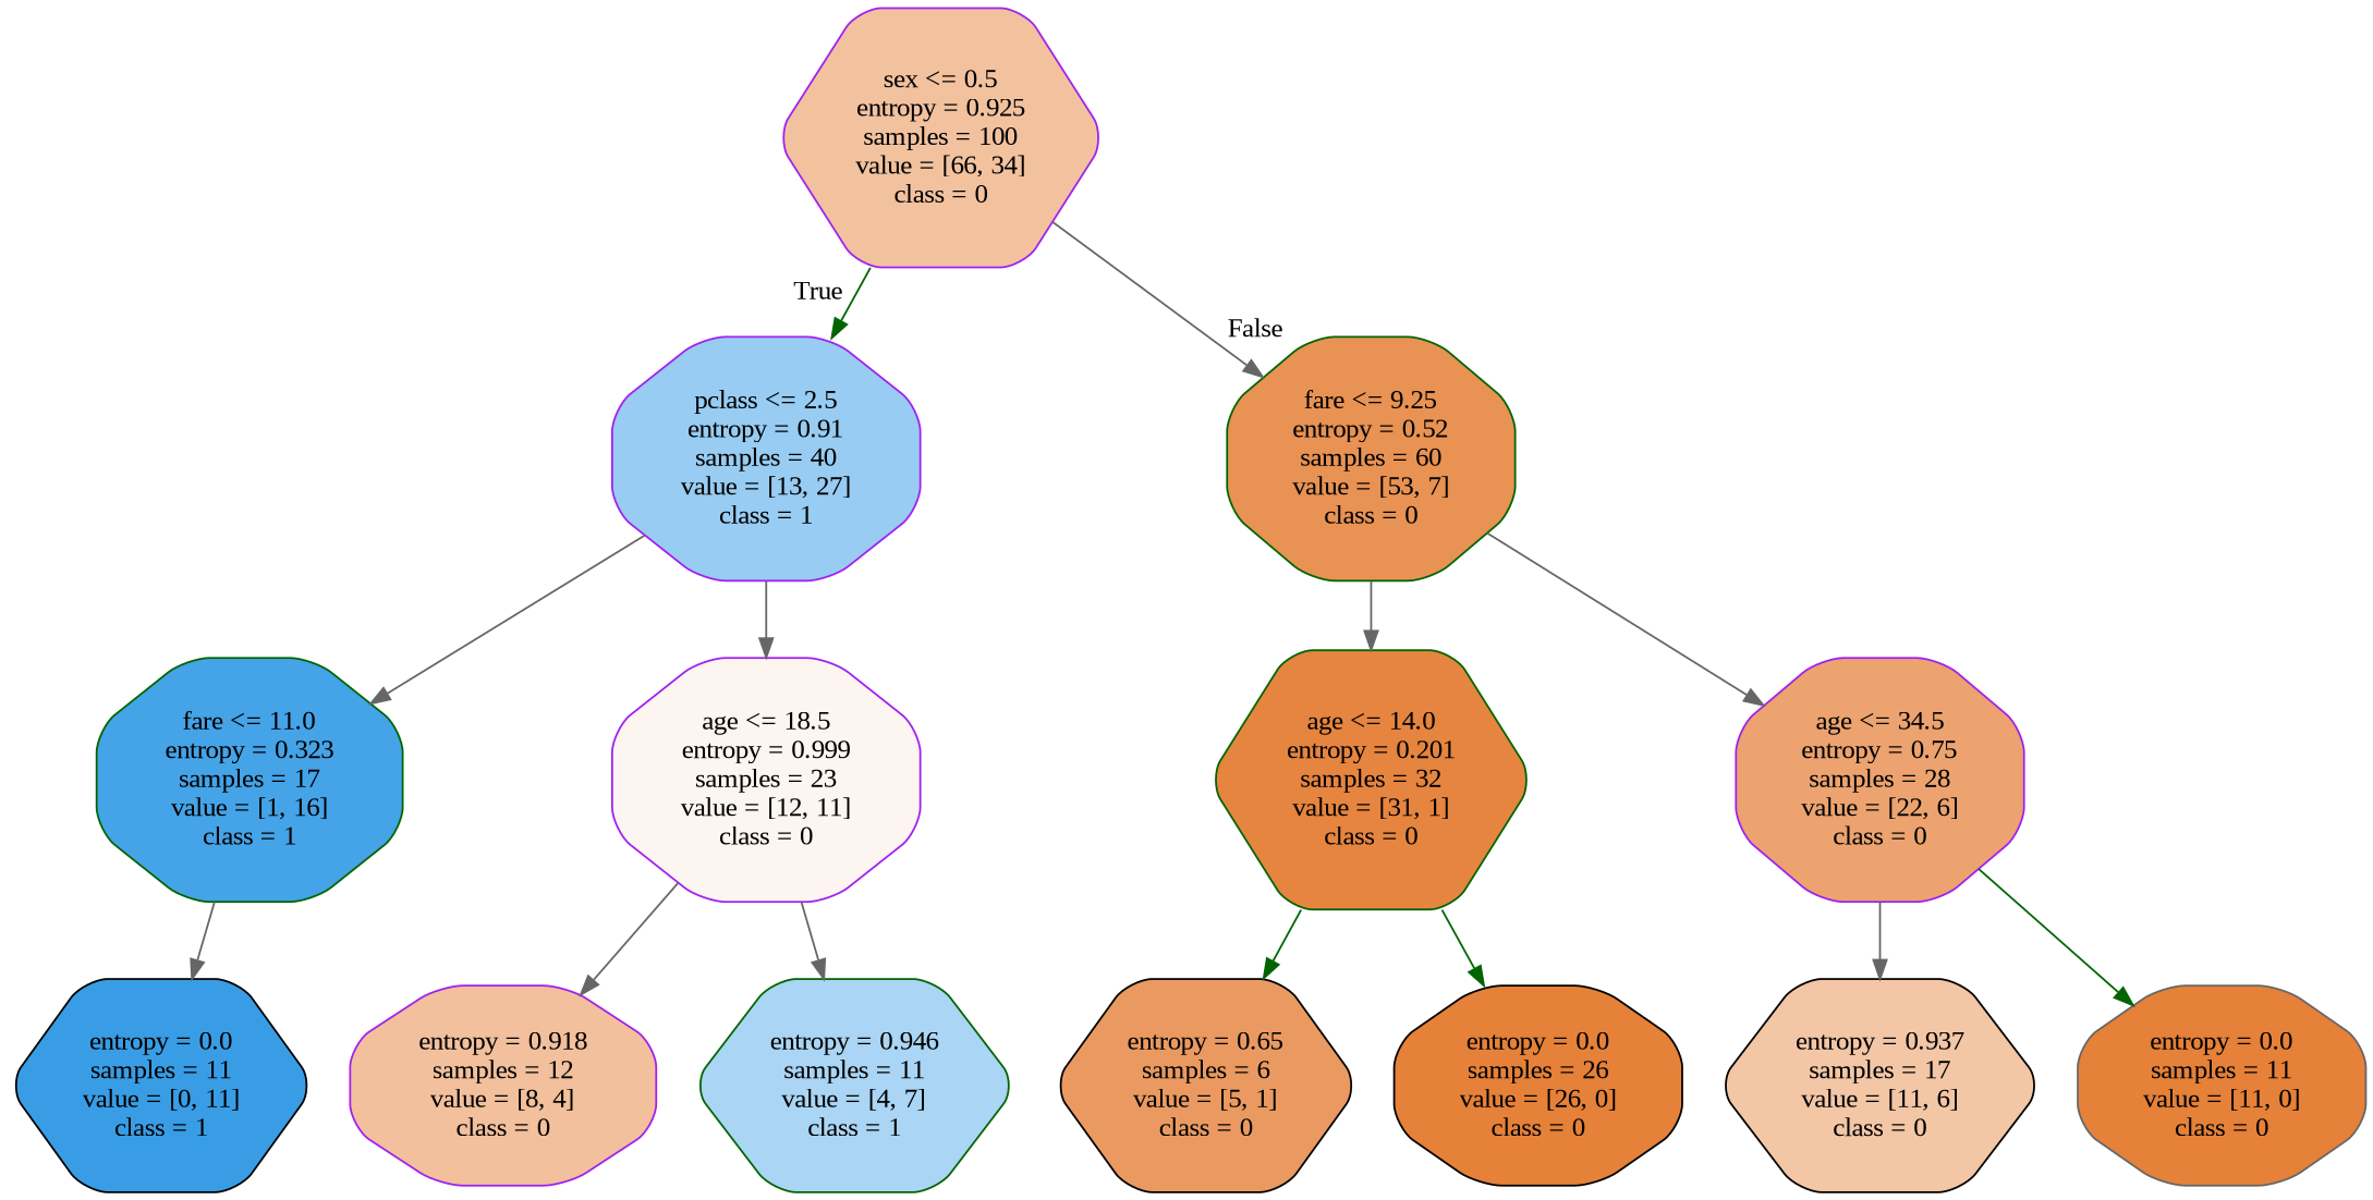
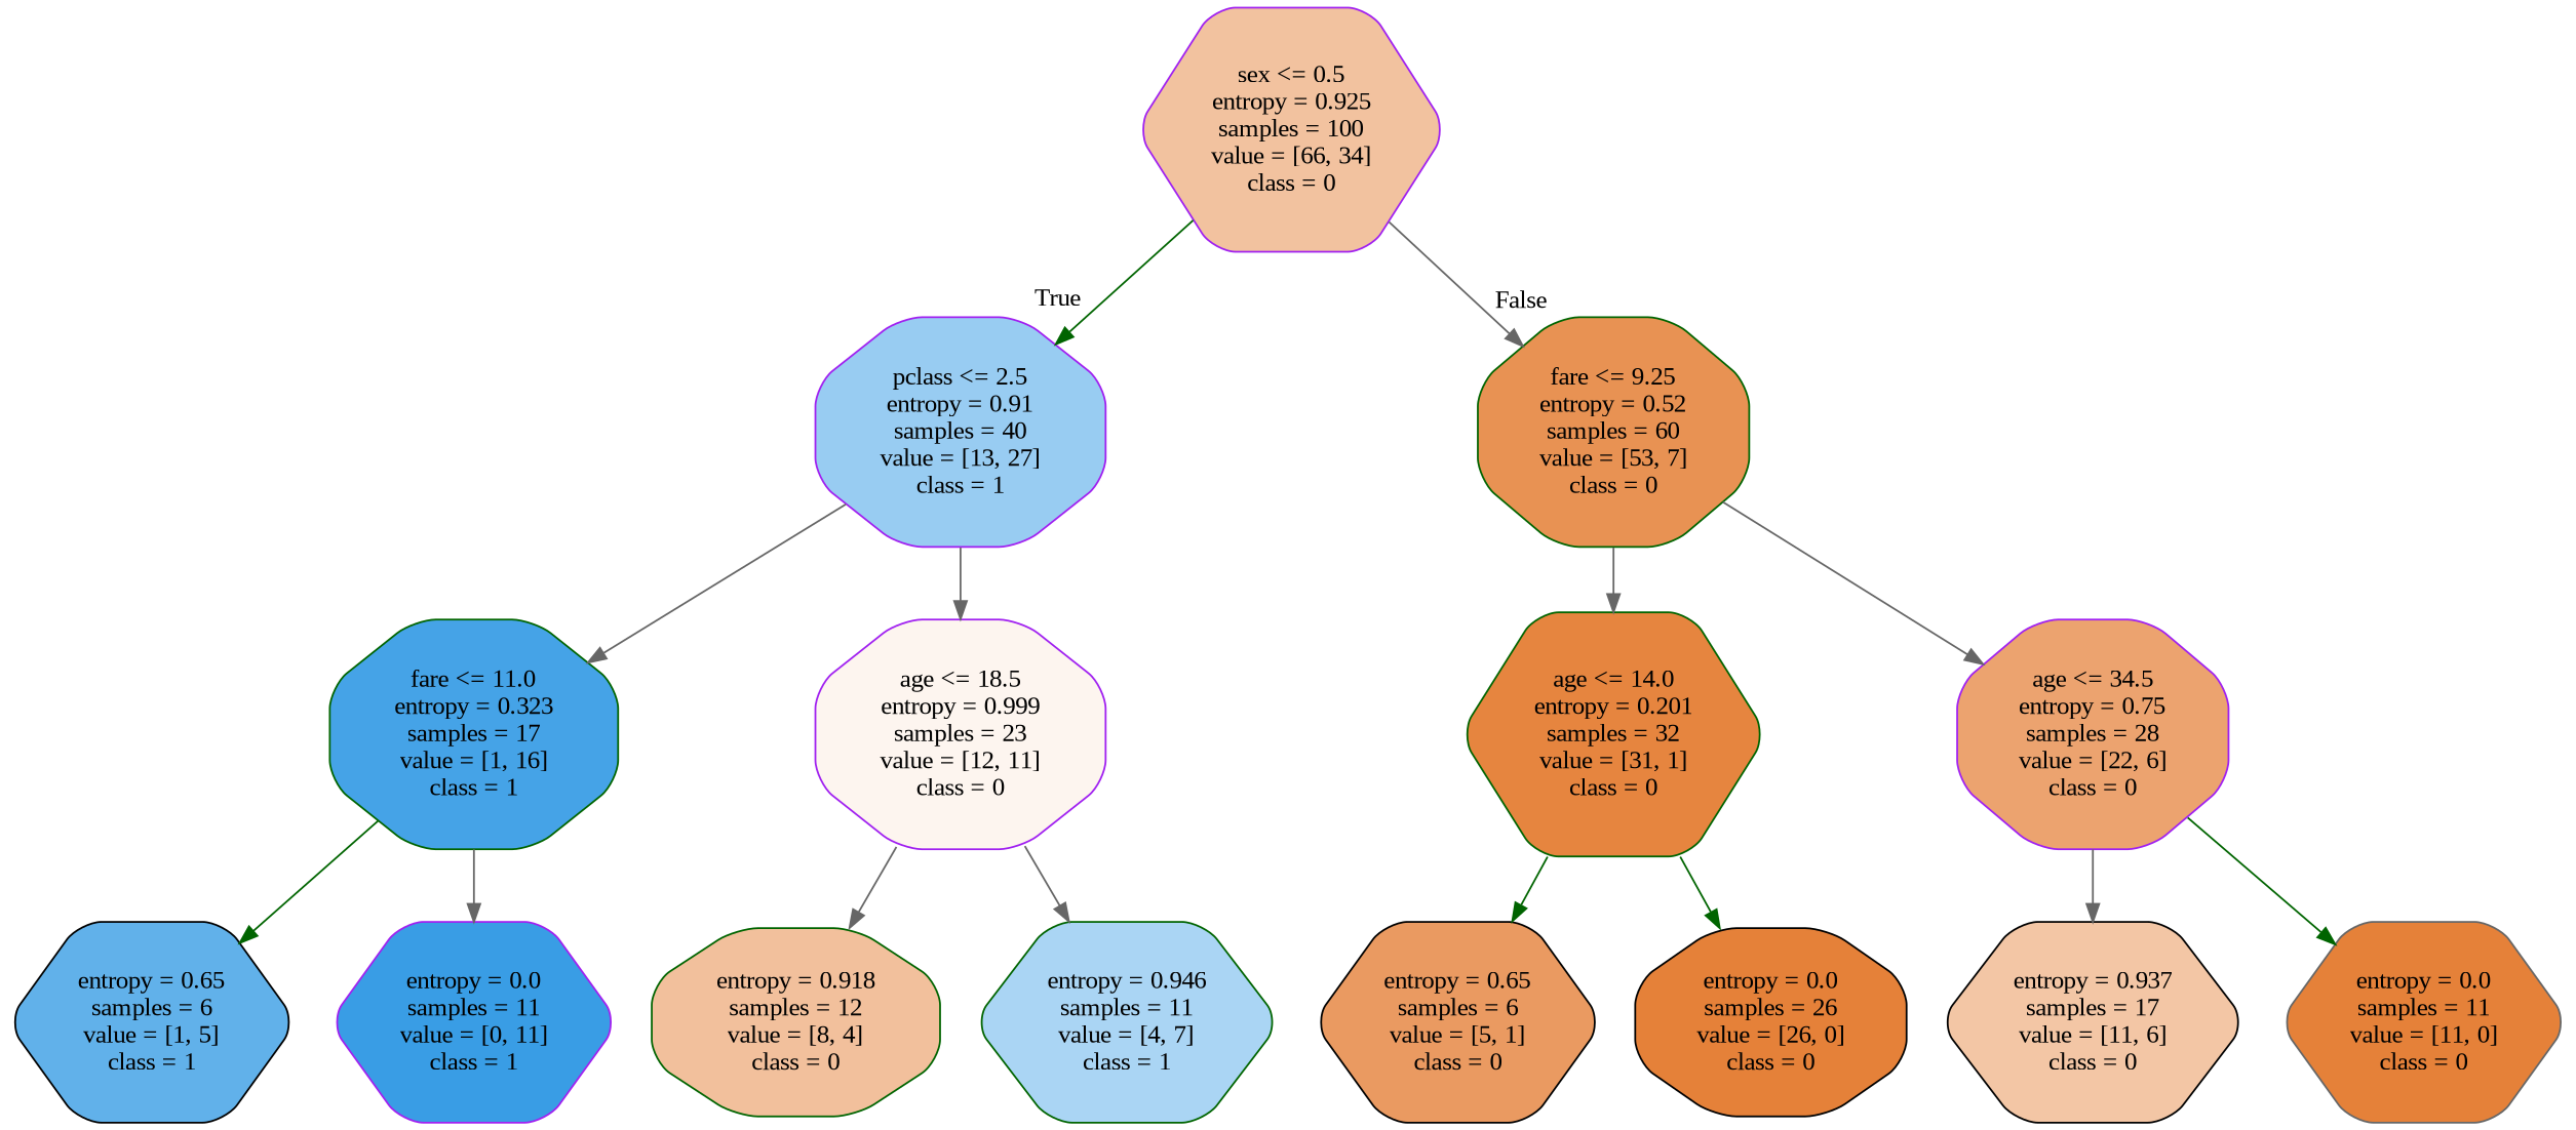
  digraph {
    fontname="Liberation Serif"
    node [color=purple fillcolor="#e58139" fontname="Liberation Serif" shape=hexagon style="filled, rounded"]
    edge [color=gray40 fontname="Liberation Serif"]
    n1 [fillcolor="#f2c29f" label="sex <= 0.5\nentropy = 0.925\nsamples = 100\nvalue = [66, 34]\nclass = 0"]
    n2 [fillcolor="#98ccf2" label="pclass <= 2.5\nentropy = 0.91\nsamples = 40\nvalue = [13, 27]\nclass = 1" shape=octagon]
    n3 [color=darkgreen fillcolor="#e89253" label="fare <= 9.25\nentropy = 0.52\nsamples = 60\nvalue = [53, 7]\nclass = 0" shape=octagon]
    n4 [color=darkgreen fillcolor="#45a3e7" label="fare <= 11.0\nentropy = 0.323\nsamples = 17\nvalue = [1, 16]\nclass = 1" shape=octagon]
    n5 [fillcolor="#fdf5ef" label="age <= 18.5\nentropy = 0.999\nsamples = 23\nvalue = [12, 11]\nclass = 0" shape=octagon]
    n6 [color=darkgreen fillcolor="#e6853f" label="age <= 14.0\nentropy = 0.201\nsamples = 32\nvalue = [31, 1]\nclass = 0"]
    n7 [fillcolor="#eca36f" label="age <= 34.5\nentropy = 0.75\nsamples = 28\nvalue = [22, 6]\nclass = 0" shape=octagon]
-   n9 [color=black fillcolor="#399de5" label="entropy = 0.0\nsamples = 11\nvalue = [0, 11]\nclass = 1"]
-   n10 [fillcolor="#f2c09c" label="entropy = 0.918\nsamples = 12\nvalue = [8, 4]\nclass = 0" shape=octagon]
+   n8 [color=black fillcolor="#61b1ea" label="entropy = 0.65\nsamples = 6\nvalue = [1, 5]\nclass = 1"]
+   n9 [fillcolor="#399de5" label="entropy = 0.0\nsamples = 11\nvalue = [0, 11]\nclass = 1"]
+   n10 [color=darkgreen fillcolor="#f2c09c" label="entropy = 0.918\nsamples = 12\nvalue = [8, 4]\nclass = 0" shape=octagon]
    n11 [color=darkgreen fillcolor="#aad5f4" label="entropy = 0.946\nsamples = 11\nvalue = [4, 7]\nclass = 1"]
    n12 [color=black fillcolor="#ea9a61" label="entropy = 0.65\nsamples = 6\nvalue = [5, 1]\nclass = 0"]
    n13 [color=black label="entropy = 0.0\nsamples = 26\nvalue = [26, 0]\nclass = 0" shape=octagon]
    n14 [color=black fillcolor="#f3c6a5" label="entropy = 0.937\nsamples = 17\nvalue = [11, 6]\nclass = 0"]
-   n15 [color=gray40 label="entropy = 0.0\nsamples = 11\nvalue = [11, 0]\nclass = 0" shape=octagon]
+   n15 [color=gray40 label="entropy = 0.0\nsamples = 11\nvalue = [11, 0]\nclass = 0"]
    n1 -> n2 [color=darkgreen headlabel=True labelangle=45 labeldistance=2.5]
    n1 -> n3 [headlabel=False labelangle=-45 labeldistance=2.5]
    n2 -> n4
    n2 -> n5
    n3 -> n6
    n3 -> n7
+   n4 -> n8 [color=darkgreen]
    n4 -> n9
    n5 -> n10
    n5 -> n11
    n6 -> n12 [color=darkgreen]
    n6 -> n13 [color=darkgreen]
    n7 -> n14
    n7 -> n15 [color=darkgreen]
  }
